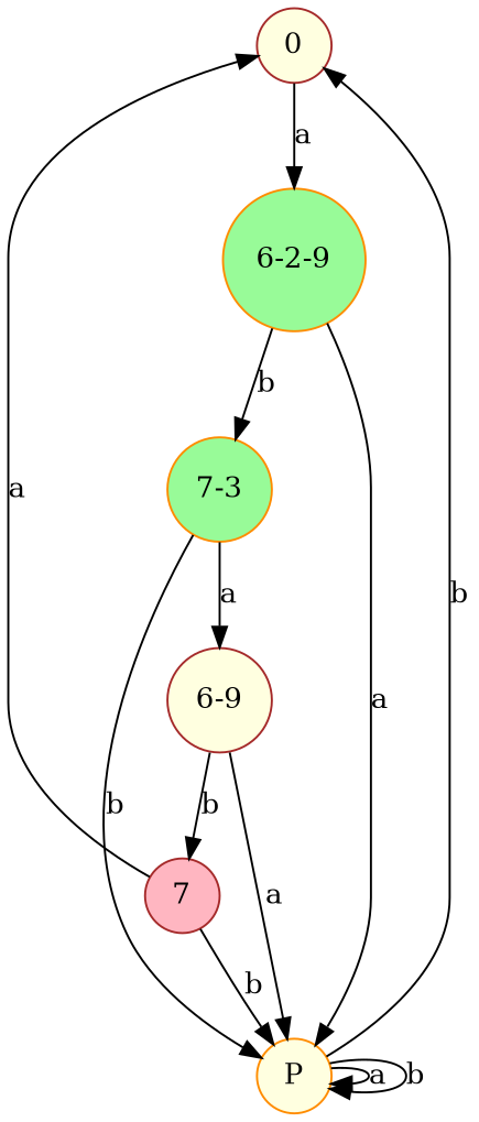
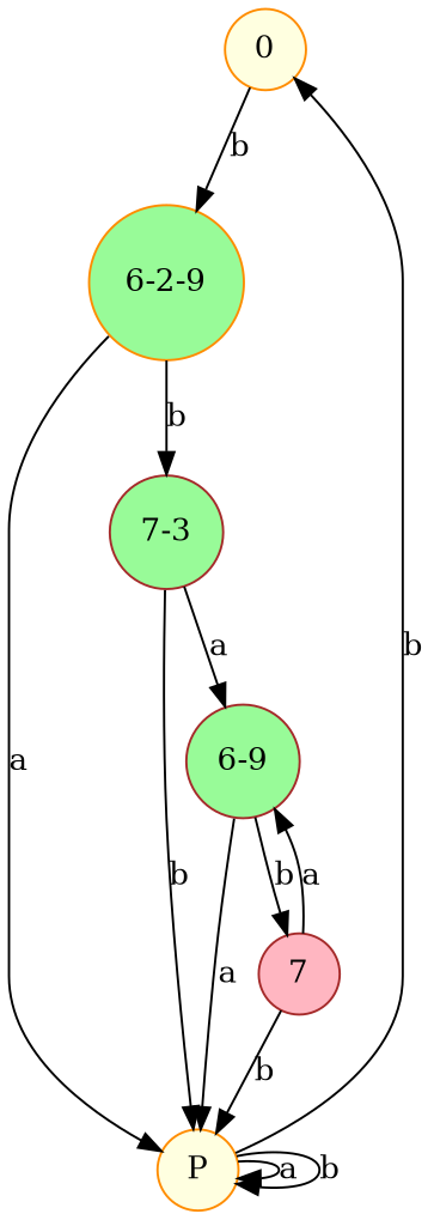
  digraph {
    bgcolor=white
    node [color=brown fillcolor=palegreen shape=circle style=filled]
-   0 [fillcolor=lightyellow]
+   0 [color=darkorange fillcolor=lightyellow]
    "6-2-9" [color=darkorange]
    P [color=darkorange fillcolor=lightyellow]
-   "7-3" [color=darkorange]
-   "6-9" [fillcolor=lightyellow]
+   "7-3"
+   "6-9"
    7 [fillcolor=lightpink]
-   0 -> "6-2-9" [label=a]
+   0 -> "6-2-9" [label=b]
    "6-2-9" -> P [label=a]
    "6-2-9" -> "7-3" [label=b]
    P -> 0 [label=b]
    P -> P [label=a]
    P -> P [label=b]
    "7-3" -> P [label=b]
    "7-3" -> "6-9" [label=a]
    "6-9" -> P [label=a]
    "6-9" -> 7 [label=b]
    7 -> P [label=b]
-   7 -> 0 [label=a]
+   7 -> "6-9" [label=a]
  }
